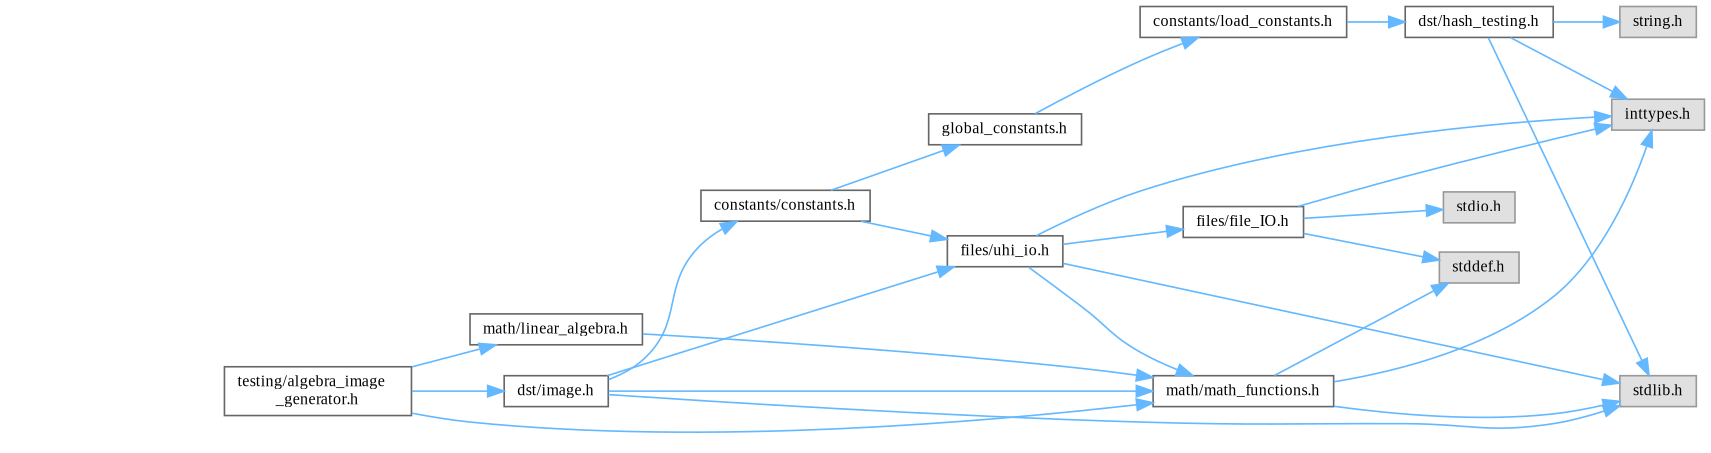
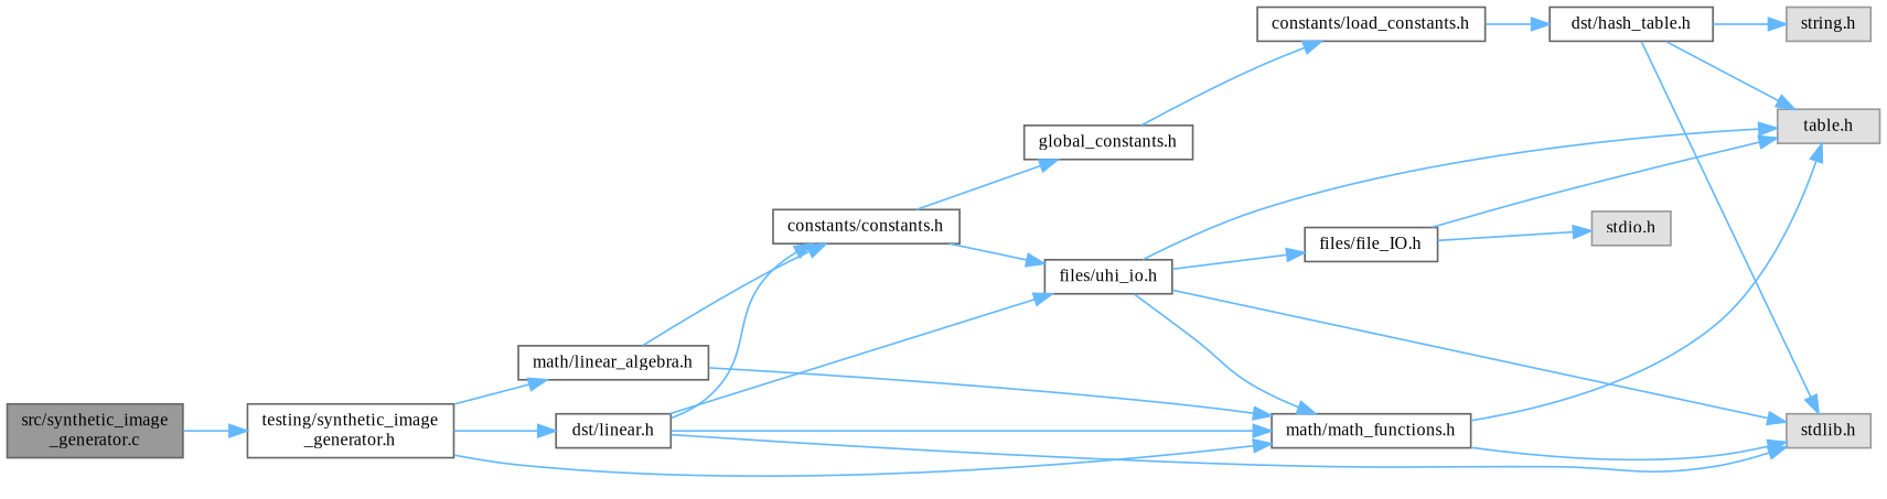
  digraph {
    fontname="Liberation Serif"
    rankdir=LR
    node [color=grey40 fillcolor=white fontname="Liberation Serif" fontsize=10 shape=box style=filled]
    edge [color=steelblue1 fontname="Liberation Serif" fontsize=10 labelfontname=Helvetica labelfontsize=10 style=solid]
-   n2 [height=0.2 label="testing/algebra_image\l_generator.h" width=0.4]
+   n1 [color=gray40 fillcolor=grey60 fontcolor=black height=0.2 label="src/synthetic_image\l_generator.c" width=0.4]
+   n2 [height=0.2 label="testing/synthetic_image\l_generator.h" width=0.4]
    n3 [height=0.2 label="math/math_functions.h" width=0.4]
    n4 [height=0.2 label="math/linear_algebra.h" width=0.4]
-   n5 [height=0.2 label="dst/image.h" width=0.4]
+   n5 [height=0.2 label="dst/linear.h" width=0.4]
    n6 [color=grey60 fillcolor="#E0E0E0" height=0.2 label="stdlib.h" width=0.4]
-   n7 [color=grey60 fillcolor="#E0E0E0" height=0.2 label="inttypes.h" width=0.4]
-   n8 [color=grey60 fillcolor="#E0E0E0" height=0.2 label="stddef.h" width=0.4]
+   n7 [color=grey60 fillcolor="#E0E0E0" height=0.2 label="table.h" width=0.4]
    n9 [height=0.2 label="constants/constants.h" width=0.4]
    n10 [height=0.2 label="files/uhi_io.h" width=0.4]
    n11 [height=0.2 label="global_constants.h" width=0.4]
    n12 [height=0.2 label="constants/load_constants.h" width=0.4]
-   n13 [height=0.2 label="dst/hash_testing.h" width=0.4]
+   n13 [height=0.2 label="dst/hash_table.h" width=0.4]
    n14 [color=grey60 fillcolor="#E0E0E0" height=0.2 label="string.h" width=0.4]
    n15 [height=0.2 label="files/file_IO.h" width=0.4]
    n16 [color=grey60 fillcolor="#E0E0E0" height=0.2 label="stdio.h" width=0.4]
+   n1 -> n2
    n2 -> n3
    n2 -> n4
    n2 -> n5
    n3 -> n6
    n3 -> n7
-   n3 -> n8
    n4 -> n3
+   n4 -> n9
    n5 -> n3
    n5 -> n6
    n5 -> n9
    n5 -> n10
    n9 -> n10
    n9 -> n11
    n10 -> n3
    n10 -> n6
    n10 -> n7
    n10 -> n15
    n11 -> n12
    n12 -> n13
    n13 -> n6
    n13 -> n7
    n13 -> n14
    n15 -> n7
-   n15 -> n8
    n15 -> n16
  }
